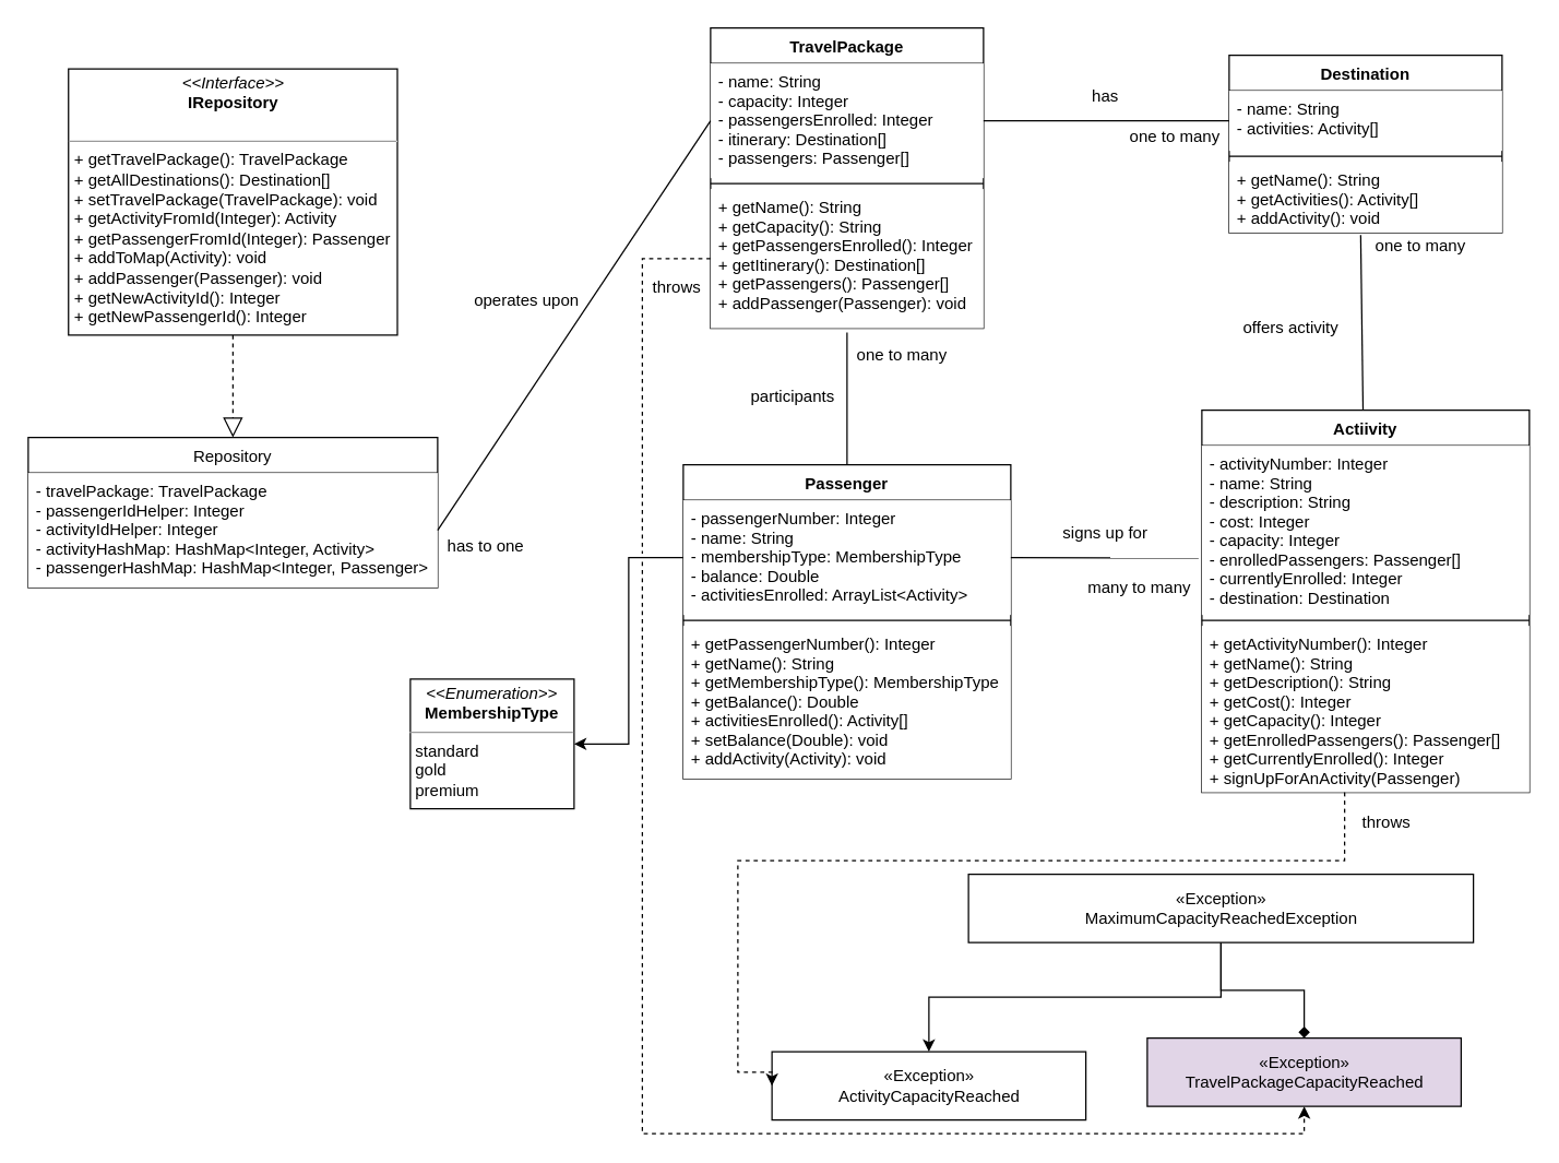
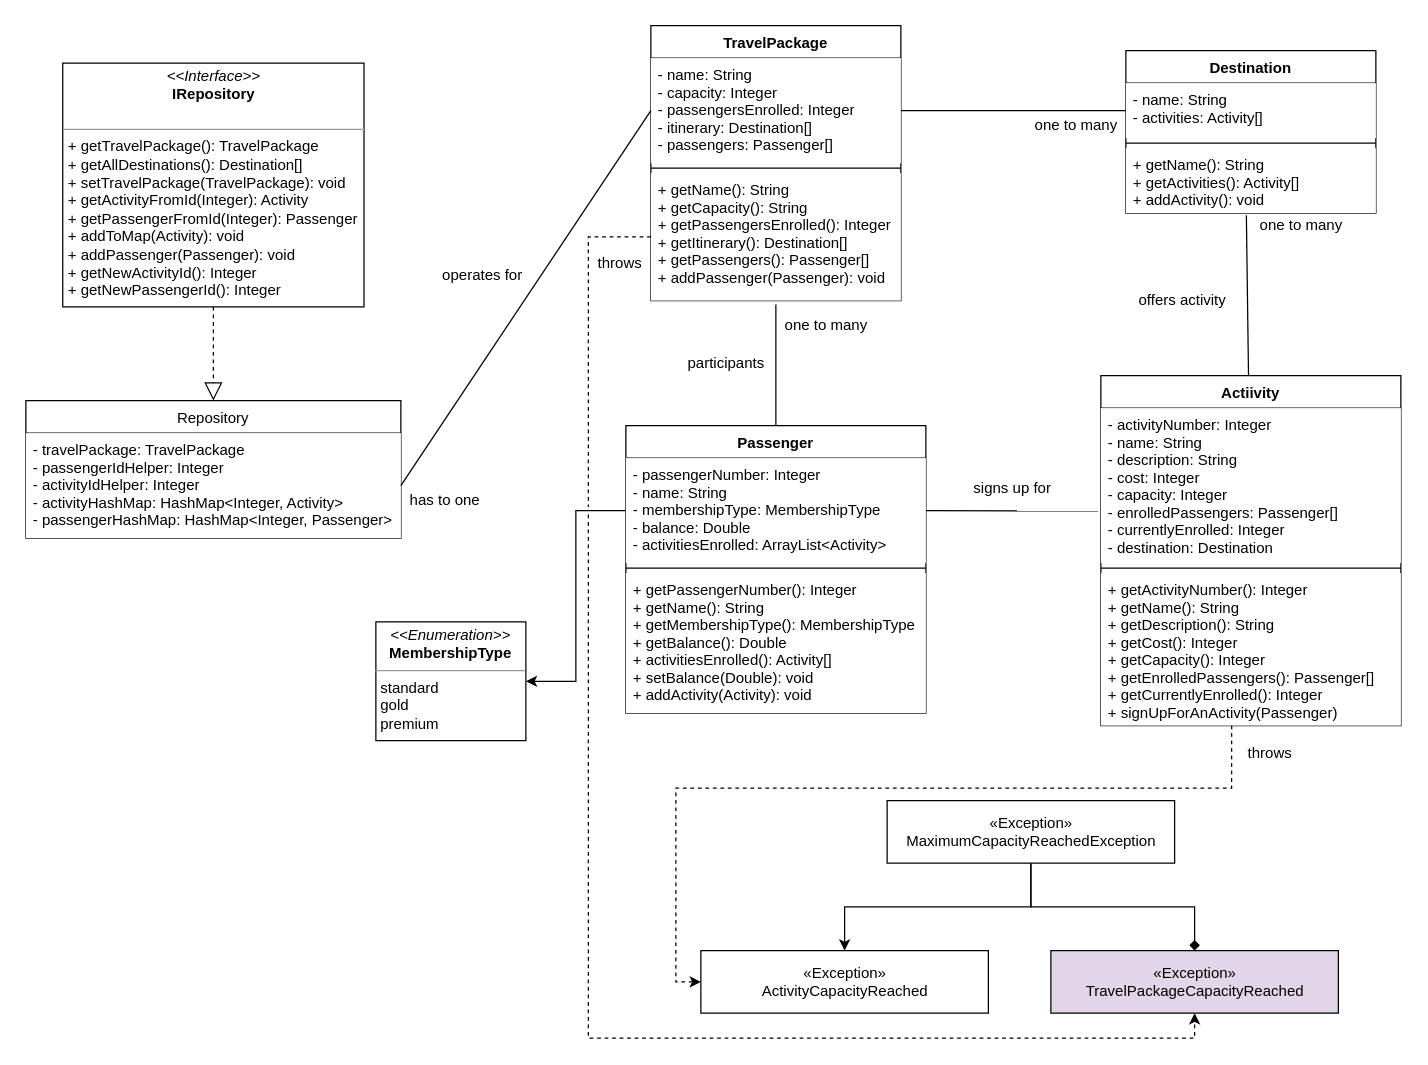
  <mxCell id="0" />
  <mxCell id="1" parent="0" />
  <mxCell id="2" value="TravelPackage" style="swimlane;fontStyle=1;align=center;verticalAlign=top;childLayout=stackLayout;horizontal=1;startSize=26;horizontalStack=0;resizeParent=1;resizeParentMax=0;resizeLast=0;collapsible=1;marginBottom=0;" vertex="1" parent="1"><mxGeometry x="520" y="20" width="200" height="220" as="geometry"><mxRectangle x="330" y="260" width="120" height="26" as="alternateBounds" /></mxGeometry></mxCell>
  <mxCell id="3" value="- name: String&#10;- capacity: Integer&#10;- passengersEnrolled: Integer&#10;- itinerary: Destination[]&#10;- passengers: Passenger[]" style="text;align=left;verticalAlign=top;spacingLeft=4;spacingRight=4;overflow=hidden;rotatable=0;points=[[0,0.5],[1,0.5]];portConstraint=eastwest;fillColor=default;" vertex="1" parent="2"><mxGeometry y="26" width="200" height="84" as="geometry" /></mxCell>
  <mxCell id="4" value="" style="line;strokeWidth=1;align=left;verticalAlign=middle;spacingTop=-1;spacingLeft=3;spacingRight=3;rotatable=0;labelPosition=right;points=[];portConstraint=eastwest;" vertex="1" parent="2"><mxGeometry y="110" width="200" height="8" as="geometry" /></mxCell>
  <mxCell id="5" value="+ getName(): String&#10;+ getCapacity(): String&#10;+ getPassengersEnrolled(): Integer&#10;+ getItinerary(): Destination[]&#10;+ getPassengers(): Passenger[]&#10;+ addPassenger(Passenger): void" style="text;align=left;verticalAlign=top;spacingLeft=4;spacingRight=4;overflow=hidden;rotatable=0;points=[[0,0.5],[1,0.5]];portConstraint=eastwest;fillColor=default;" vertex="1" parent="2"><mxGeometry y="118" width="200" height="102" as="geometry" /></mxCell>
  <mxCell id="6" value="Destination" style="swimlane;fontStyle=1;align=center;verticalAlign=top;childLayout=stackLayout;horizontal=1;startSize=26;horizontalStack=0;resizeParent=1;resizeParentMax=0;resizeLast=0;collapsible=1;marginBottom=0;" vertex="1" parent="1"><mxGeometry x="900" y="40" width="200" height="130" as="geometry"><mxRectangle x="330" y="260" width="120" height="26" as="alternateBounds" /></mxGeometry></mxCell>
  <mxCell id="7" value="- name: String&#10;- activities: Activity[]&#10;" style="text;align=left;verticalAlign=top;spacingLeft=4;spacingRight=4;overflow=hidden;rotatable=0;points=[[0,0.5],[1,0.5]];portConstraint=eastwest;fillColor=default;" vertex="1" parent="6"><mxGeometry y="26" width="200" height="44" as="geometry" /></mxCell>
  <mxCell id="8" value="" style="line;strokeWidth=1;align=left;verticalAlign=middle;spacingTop=-1;spacingLeft=3;spacingRight=3;rotatable=0;labelPosition=right;points=[];portConstraint=eastwest;" vertex="1" parent="6"><mxGeometry y="70" width="200" height="8" as="geometry" /></mxCell>
  <mxCell id="9" value="+ getName(): String&#10;+ getActivities(): Activity[]&#10;+ addActivity(): void&#10;" style="text;align=left;verticalAlign=top;spacingLeft=4;spacingRight=4;overflow=hidden;rotatable=0;points=[[0,0.5],[1,0.5]];portConstraint=eastwest;fillColor=default;" vertex="1" parent="6"><mxGeometry y="78" width="200" height="52" as="geometry" /></mxCell>
  <mxCell id="10" value="Actiivity" style="swimlane;fontStyle=1;align=center;verticalAlign=top;childLayout=stackLayout;horizontal=1;startSize=26;horizontalStack=0;resizeParent=1;resizeParentMax=0;resizeLast=0;collapsible=1;marginBottom=0;" vertex="1" parent="1"><mxGeometry x="880" y="300" width="240" height="280" as="geometry"><mxRectangle x="330" y="260" width="120" height="26" as="alternateBounds" /></mxGeometry></mxCell>
  <mxCell id="11" value="- activityNumber: Integer&#10;- name: String&#10;- description: String&#10;- cost: Integer&#10;- capacity: Integer&#10;- enrolledPassengers: Passenger[]&#10;- currentlyEnrolled: Integer&#10;- destination: Destination" style="text;align=left;verticalAlign=top;spacingLeft=4;spacingRight=4;overflow=hidden;rotatable=0;points=[[0,0.5],[1,0.5]];portConstraint=eastwest;fillColor=default;" vertex="1" parent="10"><mxGeometry y="26" width="240" height="124" as="geometry" /></mxCell>
  <mxCell id="12" value="" style="line;strokeWidth=1;align=left;verticalAlign=middle;spacingTop=-1;spacingLeft=3;spacingRight=3;rotatable=0;labelPosition=right;points=[];portConstraint=eastwest;" vertex="1" parent="10"><mxGeometry y="150" width="240" height="8" as="geometry" /></mxCell>
  <mxCell id="13" value="+ getActivityNumber(): Integer&#10;+ getName(): String&#10;+ getDescription(): String&#10;+ getCost(): Integer&#10;+ getCapacity(): Integer&#10;+ getEnrolledPassengers(): Passenger[]&#10;+ getCurrentlyEnrolled(): Integer&#10;+ signUpForAnActivity(Passenger)" style="text;align=left;verticalAlign=top;spacingLeft=4;spacingRight=4;overflow=hidden;rotatable=0;points=[[0,0.5],[1,0.5]];portConstraint=eastwest;fillColor=default;" vertex="1" parent="10"><mxGeometry y="158" width="240" height="122" as="geometry" /></mxCell>
  <mxCell id="14" value="Passenger" style="swimlane;fontStyle=1;align=center;verticalAlign=top;childLayout=stackLayout;horizontal=1;startSize=26;horizontalStack=0;resizeParent=1;resizeParentMax=0;resizeLast=0;collapsible=1;marginBottom=0;" vertex="1" parent="1"><mxGeometry x="500" y="340" width="240" height="230" as="geometry"><mxRectangle x="330" y="260" width="120" height="26" as="alternateBounds" /></mxGeometry></mxCell>
  <mxCell id="15" value="- passengerNumber: Integer&#10;- name: String&#10;- membershipType: MembershipType&#10;- balance: Double&#10;- activitiesEnrolled: ArrayList&lt;Activity&gt;&#10;" style="text;align=left;verticalAlign=top;spacingLeft=4;spacingRight=4;overflow=hidden;rotatable=0;points=[[0,0.5],[1,0.5]];portConstraint=eastwest;fillColor=default;" vertex="1" parent="14"><mxGeometry y="26" width="240" height="84" as="geometry" /></mxCell>
  <mxCell id="16" value="" style="line;strokeWidth=1;align=left;verticalAlign=middle;spacingTop=-1;spacingLeft=3;spacingRight=3;rotatable=0;labelPosition=right;points=[];portConstraint=eastwest;" vertex="1" parent="14"><mxGeometry y="110" width="240" height="8" as="geometry" /></mxCell>
  <mxCell id="17" value="+ getPassengerNumber(): Integer&#10;+ getName(): String&#10;+ getMembershipType(): MembershipType&#10;+ getBalance(): Double&#10;+ activitiesEnrolled(): Activity[]&#10;+ setBalance(Double): void&#10;+ addActivity(Activity): void" style="text;align=left;verticalAlign=top;spacingLeft=4;spacingRight=4;overflow=hidden;rotatable=0;points=[[0,0.5],[1,0.5]];portConstraint=eastwest;fillColor=default;" vertex="1" parent="14"><mxGeometry y="118" width="240" height="112" as="geometry" /></mxCell>
  <mxCell id="18" value="&lt;p style=&quot;margin: 0px ; margin-top: 4px ; text-align: center&quot;&gt;&lt;i&gt;&amp;lt;&amp;lt;Enumeration&amp;gt;&amp;gt;&lt;/i&gt;&lt;br&gt;&lt;b&gt;MembershipType&lt;/b&gt;&lt;/p&gt;&lt;hr size=&quot;1&quot;&gt;&lt;p style=&quot;margin: 0px ; margin-left: 4px&quot;&gt;standard&lt;br&gt;gold&lt;/p&gt;&lt;p style=&quot;margin: 0px ; margin-left: 4px&quot;&gt;premium&lt;/p&gt;&lt;hr size=&quot;1&quot;&gt;&lt;p style=&quot;margin: 0px ; margin-left: 4px&quot;&gt;+ method1(Type): Type&lt;br&gt;+ method2(Type, Type): Type&lt;/p&gt;" style="verticalAlign=top;align=left;overflow=fill;fontSize=12;fontFamily=Helvetica;html=1;" vertex="1" parent="1"><mxGeometry x="300" y="497" width="120" height="95" as="geometry" /></mxCell>
  <mxCell id="19" value="&lt;p style=&quot;margin: 0px ; margin-top: 4px ; text-align: center&quot;&gt;&lt;i&gt;&amp;lt;&amp;lt;Interface&amp;gt;&amp;gt;&lt;/i&gt;&lt;br&gt;&lt;b&gt;IRepository&lt;/b&gt;&lt;/p&gt;&lt;br&gt;&lt;hr size=&quot;1&quot;&gt;&lt;p style=&quot;margin: 0px ; margin-left: 4px&quot;&gt;+ getTravelPackage(): TravelPackage&lt;/p&gt;&lt;p style=&quot;margin: 0px ; margin-left: 4px&quot;&gt;+ getAllDestinations(): Destination[]&lt;/p&gt;&lt;p style=&quot;margin: 0px ; margin-left: 4px&quot;&gt;+ setTravelPackage(TravelPackage): void&lt;/p&gt;&lt;p style=&quot;margin: 0px ; margin-left: 4px&quot;&gt;+ getActivityFromId(Integer): Activity&lt;/p&gt;&lt;p style=&quot;margin: 0px ; margin-left: 4px&quot;&gt;+ getPassengerFromId(Integer): Passenger&lt;br&gt;&lt;/p&gt;&lt;p style=&quot;margin: 0px ; margin-left: 4px&quot;&gt;+ addToMap(Activity): void&lt;/p&gt;&lt;p style=&quot;margin: 0px ; margin-left: 4px&quot;&gt;+ addPassenger(Passenger): void&lt;/p&gt;&lt;p style=&quot;margin: 0px ; margin-left: 4px&quot;&gt;+ getNewActivityId(): Integer&lt;/p&gt;&lt;p style=&quot;margin: 0px ; margin-left: 4px&quot;&gt;+ getNewPassengerId(): Integer&lt;/p&gt;" style="verticalAlign=top;align=left;overflow=fill;fontSize=12;fontFamily=Helvetica;html=1;" vertex="1" parent="1"><mxGeometry x="49.5" y="50" width="241" height="195" as="geometry" /></mxCell>
  <mxCell id="20" value="Repository" style="swimlane;fontStyle=0;childLayout=stackLayout;horizontal=1;startSize=26;horizontalStack=0;resizeParent=1;resizeParentMax=0;resizeLast=0;collapsible=1;marginBottom=0;" vertex="1" parent="1"><mxGeometry x="20" y="320" width="300" height="110" as="geometry" /></mxCell>
  <mxCell id="21" value="- travelPackage: TravelPackage&#10;- passengerIdHelper: Integer&#10;- activityIdHelper: Integer&#10;- activityHashMap: HashMap&lt;Integer, Activity&gt;&#10;- passengerHashMap: HashMap&lt;Integer, Passenger&gt;" style="text;align=left;verticalAlign=top;spacingLeft=4;spacingRight=4;overflow=hidden;rotatable=0;points=[[0,0.5],[1,0.5]];portConstraint=eastwest;fillColor=default;" vertex="1" parent="20"><mxGeometry y="26" width="300" height="84" as="geometry" /></mxCell>
  <mxCell id="22" style="edgeStyle=orthogonalEdgeStyle;rounded=0;orthogonalLoop=1;jettySize=auto;html=1;" edge="1" parent="1" source="24" target="25"><mxGeometry relative="1" as="geometry" /></mxCell>
  <mxCell id="23" style="edgeStyle=orthogonalEdgeStyle;rounded=0;orthogonalLoop=1;jettySize=auto;html=1;endArrow=diamond;" edge="1" parent="1" source="24" target="26"><mxGeometry relative="1" as="geometry" /></mxCell>
- <mxCell id="24" value="«Exception»&lt;br&gt;MaximumCapacityReachedException" style="html=1;" vertex="1" parent="1"><mxGeometry x="709" y="640" width="370" height="50" as="geometry" /></mxCell>
- <mxCell id="25" value="«Exception»&lt;br&gt;ActivityCapacityReached" style="html=1;" vertex="1" parent="1"><mxGeometry x="565" y="770" width="230" height="50" as="geometry" /></mxCell>
+ <mxCell id="24" value="«Exception»&lt;br&gt;MaximumCapacityReachedException" style="html=1;" vertex="1" parent="1"><mxGeometry x="709" y="640" width="230" height="50" as="geometry" /></mxCell>
+ <mxCell id="25" value="«Exception»&lt;br&gt;ActivityCapacityReached" style="html=1;" vertex="1" parent="1"><mxGeometry x="560" y="760" width="230" height="50" as="geometry" /></mxCell>
  <mxCell id="26" value="«Exception»&lt;br&gt;TravelPackageCapacityReached" style="html=1;fillColor=#e1d5e7;" vertex="1" parent="1"><mxGeometry x="840" y="760" width="230" height="50" as="geometry" /></mxCell>
  <mxCell id="27" value="" style="endArrow=block;dashed=1;endFill=0;endSize=12;html=1;exitX=0.5;exitY=1;exitDx=0;exitDy=0;entryX=0.5;entryY=0;entryDx=0;entryDy=0;" edge="1" parent="1" source="19" target="20"><mxGeometry width="160" relative="1" as="geometry"><mxPoint x="220" y="300" as="sourcePoint" /><mxPoint x="430" y="260" as="targetPoint" /></mxGeometry></mxCell>
  <mxCell id="28" value="" style="endArrow=none;html=1;exitX=0.5;exitY=0;exitDx=0;exitDy=0;" edge="1" parent="1"><mxGeometry width="50" height="50" relative="1" as="geometry"><mxPoint x="620" y="340" as="sourcePoint" /><mxPoint x="620" y="243" as="targetPoint" /></mxGeometry></mxCell>
  <mxCell id="29" value="one to many" style="text;html=1;align=center;verticalAlign=middle;resizable=0;points=[];autosize=1;" vertex="1" parent="1"><mxGeometry x="620" y="250" width="80" height="20" as="geometry" /></mxCell>
  <mxCell id="30" value="participants" style="text;html=1;align=center;verticalAlign=middle;resizable=0;points=[];autosize=1;" vertex="1" parent="1"><mxGeometry x="540" y="280" width="80" height="20" as="geometry" /></mxCell>
  <mxCell id="31" value="" style="endArrow=none;html=1;entryX=0;entryY=0.5;entryDx=0;entryDy=0;exitX=1;exitY=0.5;exitDx=0;exitDy=0;" edge="1" parent="1" source="3" target="7"><mxGeometry width="50" height="50" relative="1" as="geometry"><mxPoint x="1080" y="350" as="sourcePoint" /><mxPoint x="1130" y="300" as="targetPoint" /></mxGeometry></mxCell>
  <mxCell id="32" value="one to many" style="text;html=1;align=center;verticalAlign=middle;resizable=0;points=[];autosize=1;" vertex="1" parent="1"><mxGeometry x="820" y="90" width="80" height="20" as="geometry" /></mxCell>
- <mxCell id="33" value="has" style="text;html=1;align=center;verticalAlign=middle;resizable=0;points=[];autosize=1;" vertex="1" parent="1"><mxGeometry x="793.5" y="60" width="30" height="20" as="geometry" /></mxCell>
  <mxCell id="34" value="" style="endArrow=none;html=1;entryX=0.482;entryY=1.033;entryDx=0;entryDy=0;entryPerimeter=0;" edge="1" parent="1" source="10" target="9"><mxGeometry width="50" height="50" relative="1" as="geometry"><mxPoint x="1080" y="350" as="sourcePoint" /><mxPoint x="1130" y="300" as="targetPoint" /></mxGeometry></mxCell>
  <mxCell id="35" value="one to many" style="text;html=1;align=center;verticalAlign=middle;resizable=0;points=[];autosize=1;" vertex="1" parent="1"><mxGeometry x="1000" y="170" width="80" height="20" as="geometry" /></mxCell>
  <mxCell id="36" value="offers activity" style="text;html=1;align=center;verticalAlign=middle;resizable=0;points=[];autosize=1;" vertex="1" parent="1"><mxGeometry x="900" y="230" width="90" height="20" as="geometry" /></mxCell>
  <mxCell id="37" value="" style="endArrow=none;html=1;exitX=1;exitY=0.5;exitDx=0;exitDy=0;entryX=-0.01;entryY=0.663;entryDx=0;entryDy=0;entryPerimeter=0;" edge="1" parent="1" source="15" target="11"><mxGeometry width="50" height="50" relative="1" as="geometry"><mxPoint x="1080" y="350" as="sourcePoint" /><mxPoint x="1130" y="300" as="targetPoint" /></mxGeometry></mxCell>
- <mxCell id="38" value="many to many" style="text;html=1;align=center;verticalAlign=middle;resizable=0;points=[];autosize=1;" vertex="1" parent="1"><mxGeometry x="789" y="420" width="90" height="20" as="geometry" /></mxCell>
  <mxCell id="39" value="signs up for" style="text;html=1;align=center;verticalAlign=middle;resizable=0;points=[];autosize=1;" vertex="1" parent="1"><mxGeometry x="768.5" y="380" width="80" height="20" as="geometry" /></mxCell>
  <mxCell id="40" value="" style="endArrow=none;html=1;exitX=1;exitY=0.5;exitDx=0;exitDy=0;entryX=0;entryY=0.5;entryDx=0;entryDy=0;" edge="1" parent="1" source="21" target="3"><mxGeometry width="50" height="50" relative="1" as="geometry"><mxPoint x="700" y="470" as="sourcePoint" /><mxPoint x="470" y="170" as="targetPoint" /></mxGeometry></mxCell>
  <mxCell id="41" value="has to one" style="text;html=1;align=center;verticalAlign=middle;resizable=0;points=[];autosize=1;" vertex="1" parent="1"><mxGeometry x="320" y="390" width="70" height="20" as="geometry" /></mxCell>
- <mxCell id="42" value="operates upon" style="text;html=1;align=center;verticalAlign=middle;resizable=0;points=[];autosize=1;" vertex="1" parent="1"><mxGeometry x="340" y="210" width="90" height="20" as="geometry" /></mxCell>
+ <mxCell id="42" value="operates for" style="text;html=1;align=center;verticalAlign=middle;resizable=0;points=[];autosize=1;" vertex="1" parent="1"><mxGeometry x="340" y="210" width="90" height="20" as="geometry" /></mxCell>
  <mxCell id="43" style="edgeStyle=orthogonalEdgeStyle;rounded=0;orthogonalLoop=1;jettySize=auto;html=1;entryX=1;entryY=0.5;entryDx=0;entryDy=0;" edge="1" parent="1" source="15" target="18"><mxGeometry relative="1" as="geometry" /></mxCell>
  <mxCell id="44" style="edgeStyle=orthogonalEdgeStyle;rounded=0;orthogonalLoop=1;jettySize=auto;html=1;entryX=0;entryY=0.5;entryDx=0;entryDy=0;exitX=0.436;exitY=1;exitDx=0;exitDy=0;exitPerimeter=0;jumpStyle=gap;dashed=1;" edge="1" parent="1" source="13" target="25"><mxGeometry relative="1" as="geometry"><Array as="points"><mxPoint x="985" y="630" /><mxPoint x="540" y="630" /><mxPoint x="540" y="785" /></Array></mxGeometry></mxCell>
  <mxCell id="45" value="throws" style="text;html=1;align=center;verticalAlign=middle;resizable=0;points=[];autosize=1;" vertex="1" parent="1"><mxGeometry x="990" y="592" width="50" height="20" as="geometry" /></mxCell>
  <mxCell id="46" style="edgeStyle=orthogonalEdgeStyle;rounded=0;jumpStyle=gap;orthogonalLoop=1;jettySize=auto;html=1;entryX=0.5;entryY=1;entryDx=0;entryDy=0;dashed=1;" edge="1" parent="1" source="5" target="26"><mxGeometry relative="1" as="geometry"><Array as="points"><mxPoint x="470" y="189" /><mxPoint x="470" y="830" /><mxPoint x="955" y="830" /></Array></mxGeometry></mxCell>
  <mxCell id="47" value="throws" style="text;html=1;align=center;verticalAlign=middle;resizable=0;points=[];autosize=1;" vertex="1" parent="1"><mxGeometry x="470" y="200" width="50" height="20" as="geometry" /></mxCell>
